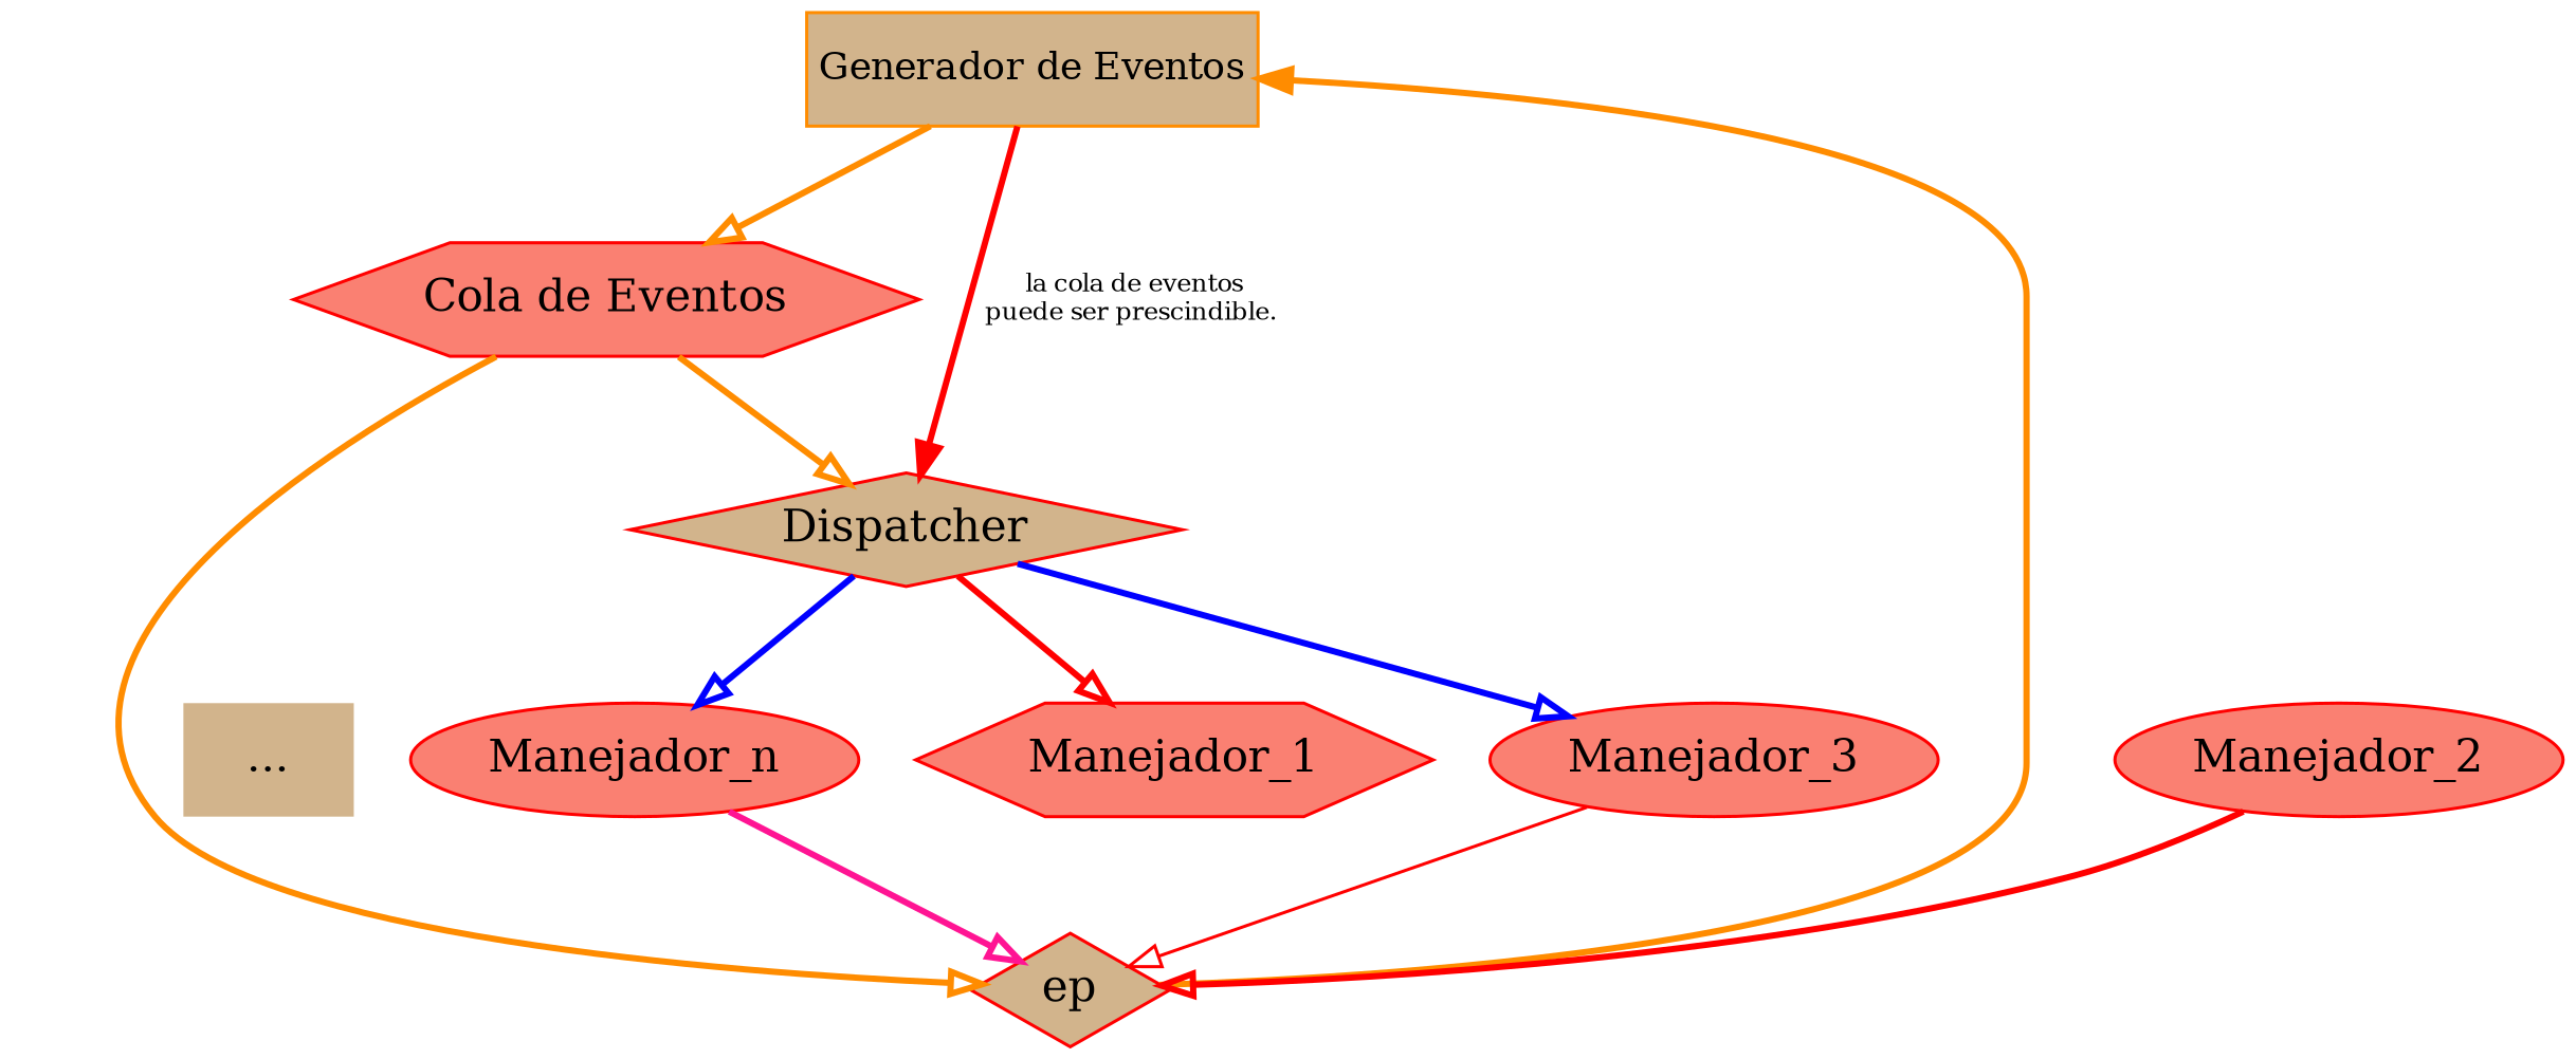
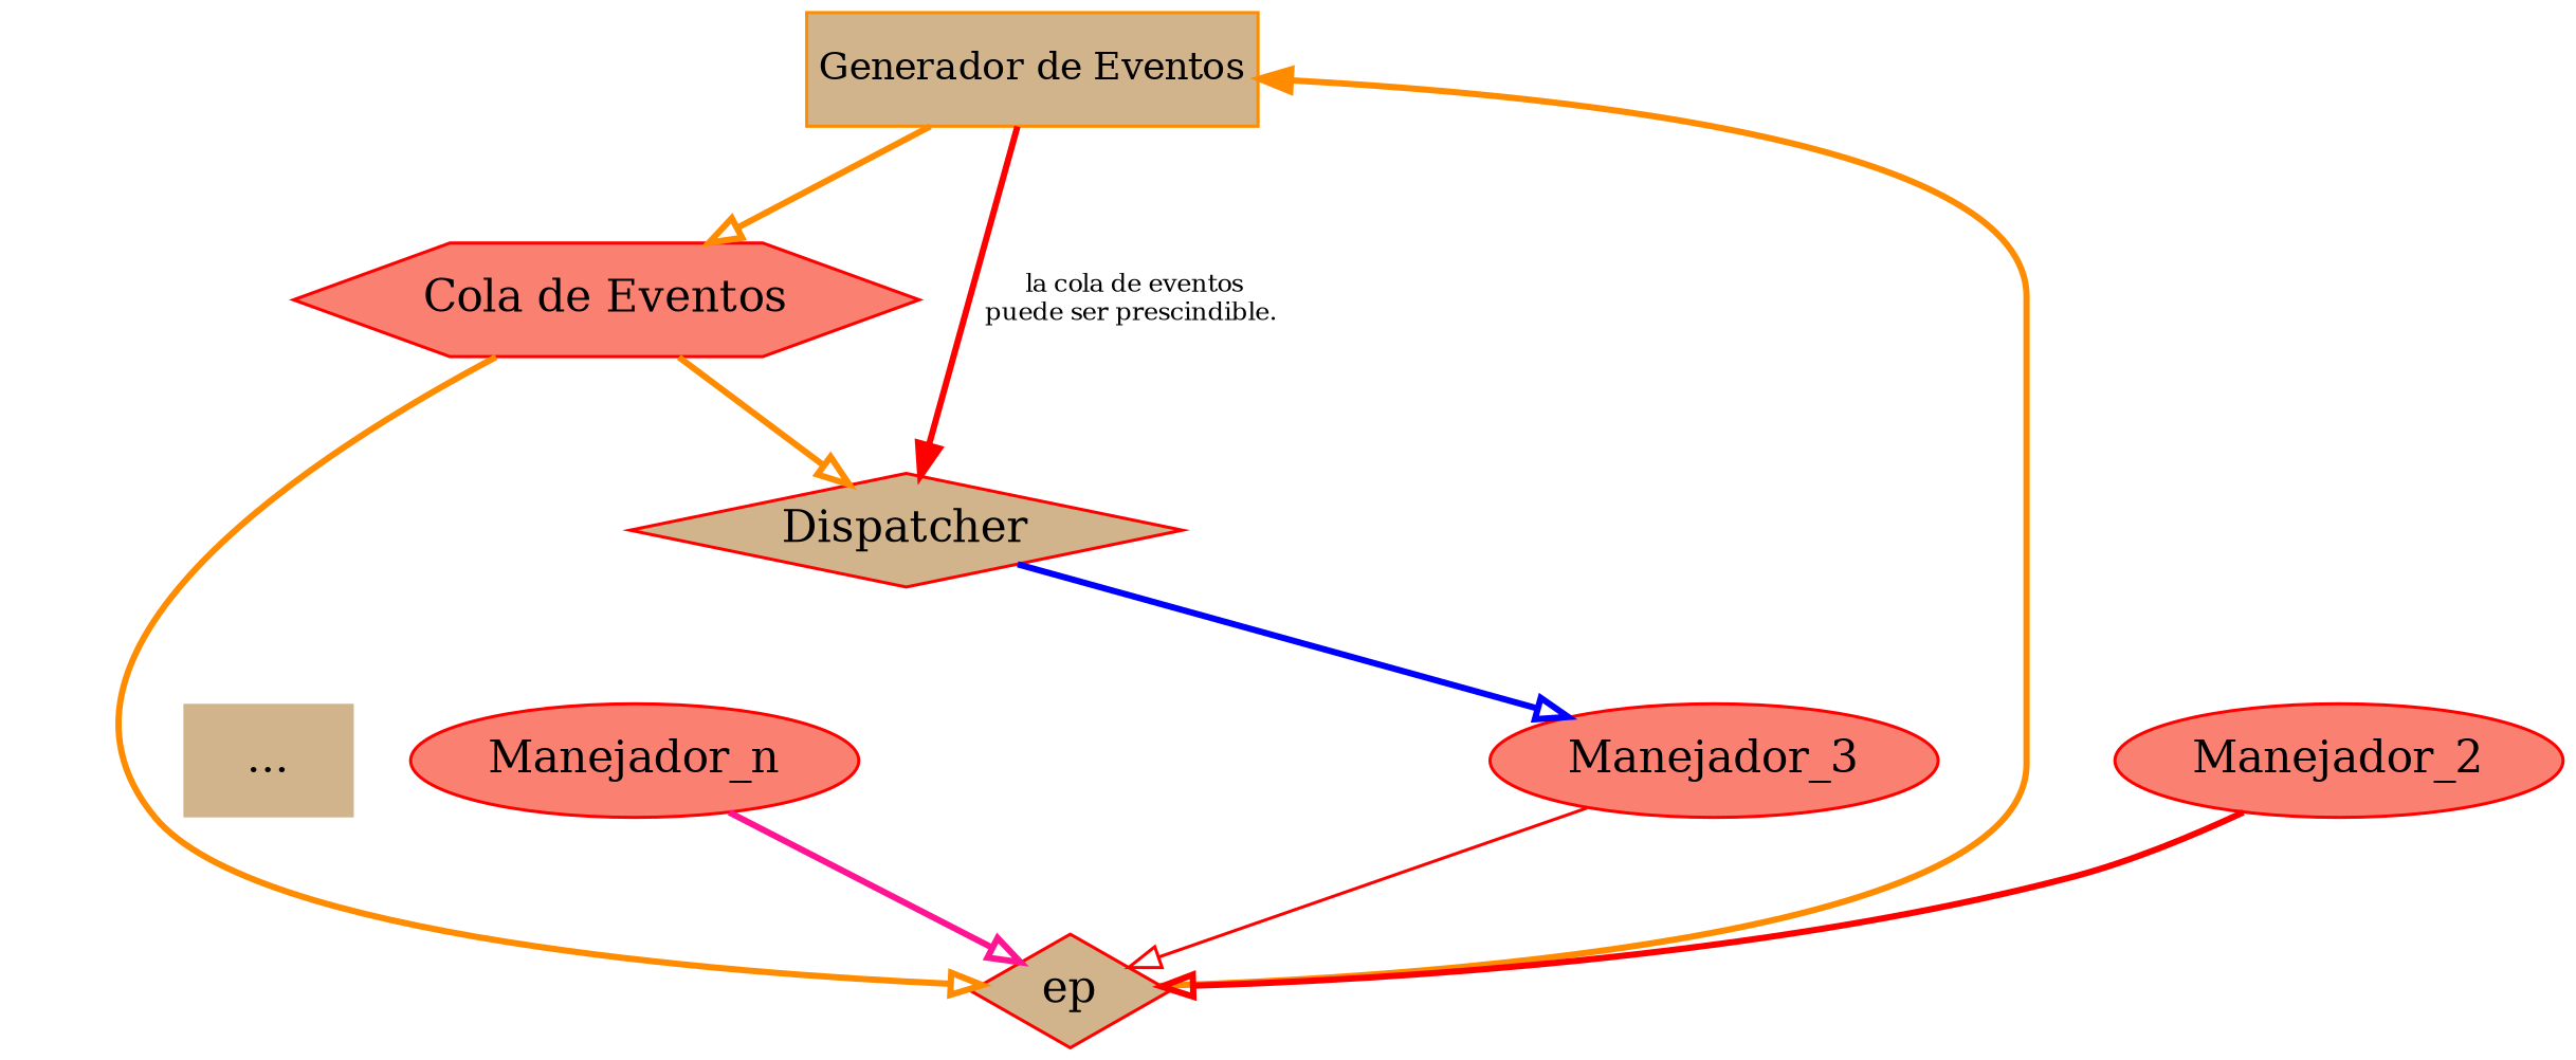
  digraph {
    node [color=red fillcolor=salmon fontcolor=black shape=ellipse style="radial,filled"]
    edge [arrowhead=onormal color=darkorange style=bold]
    n1 [color=darkorange fillcolor=tan fontsize=12 label=" Generador de Eventos " margin=0 shape=box width=1]
    n2 [label="Cola de Eventos" shape=hexagon]
    n3 [fillcolor=tan label=Dispatcher shape=diamond]
    ep [fillcolor=tan shape=diamond fontcolor=""]
-   n5 [label=Manejador_1 shape=hexagon]
    n6 [label=Manejador_3]
    n7 [fillcolor=tan label="..." shape=none style=filled]
    n8 [label=Manejador_n]
    n9 [label=Manejador_2]
    n1 -> n2
    n1 -> n3 [arrowhead=normal color=red fontsize=8 label=" la cola de eventos\npuede ser prescindible."]
    n2 -> n3
    n2 -> ep
-   n3 -> n5 [color=red]
    n3 -> n6 [color=blue]
    n3 -> n7 [color=navy style=invis]
-   n3 -> n8 [color=blue]
    ep -> n1 [arrowhead=normal]
    n6 -> ep [color=red style=solid]
    n7 -> ep [color=navy style=invis]
    n8 -> ep [color=deeppink]
    n9 -> ep [color=red]
  }
